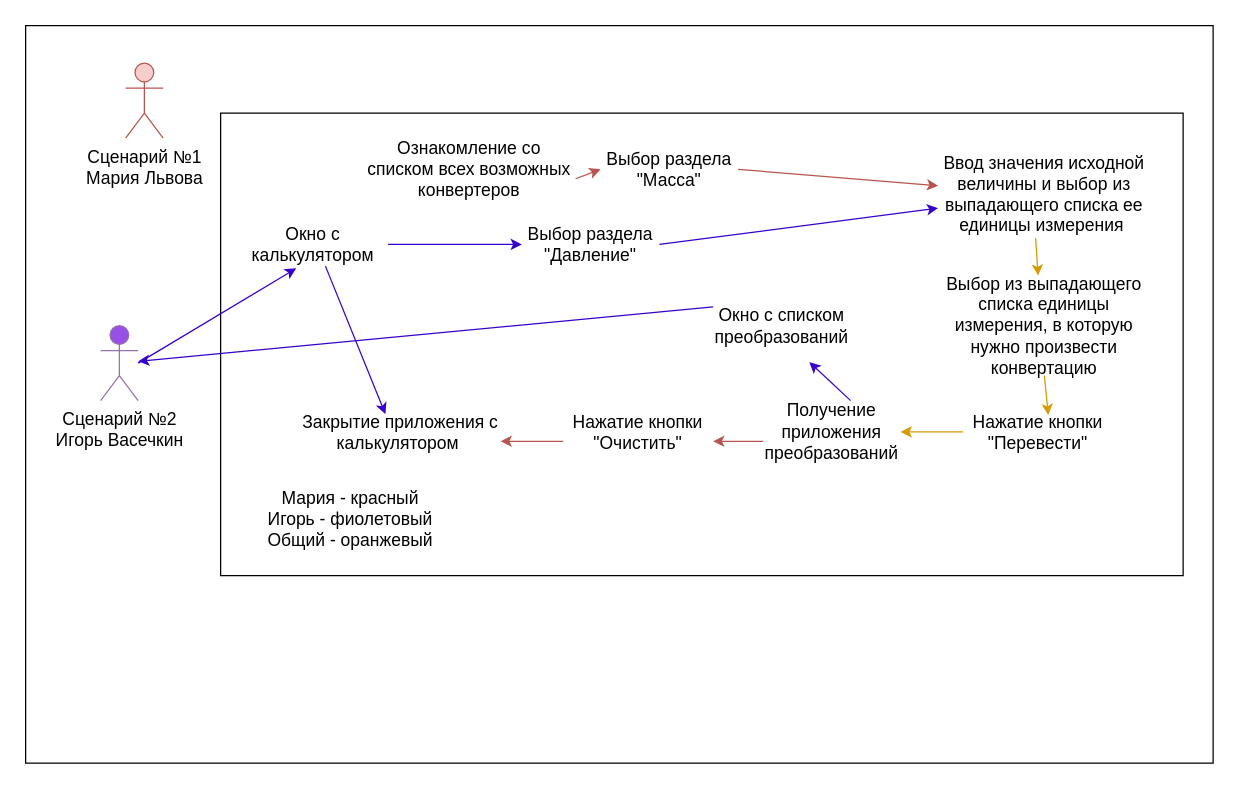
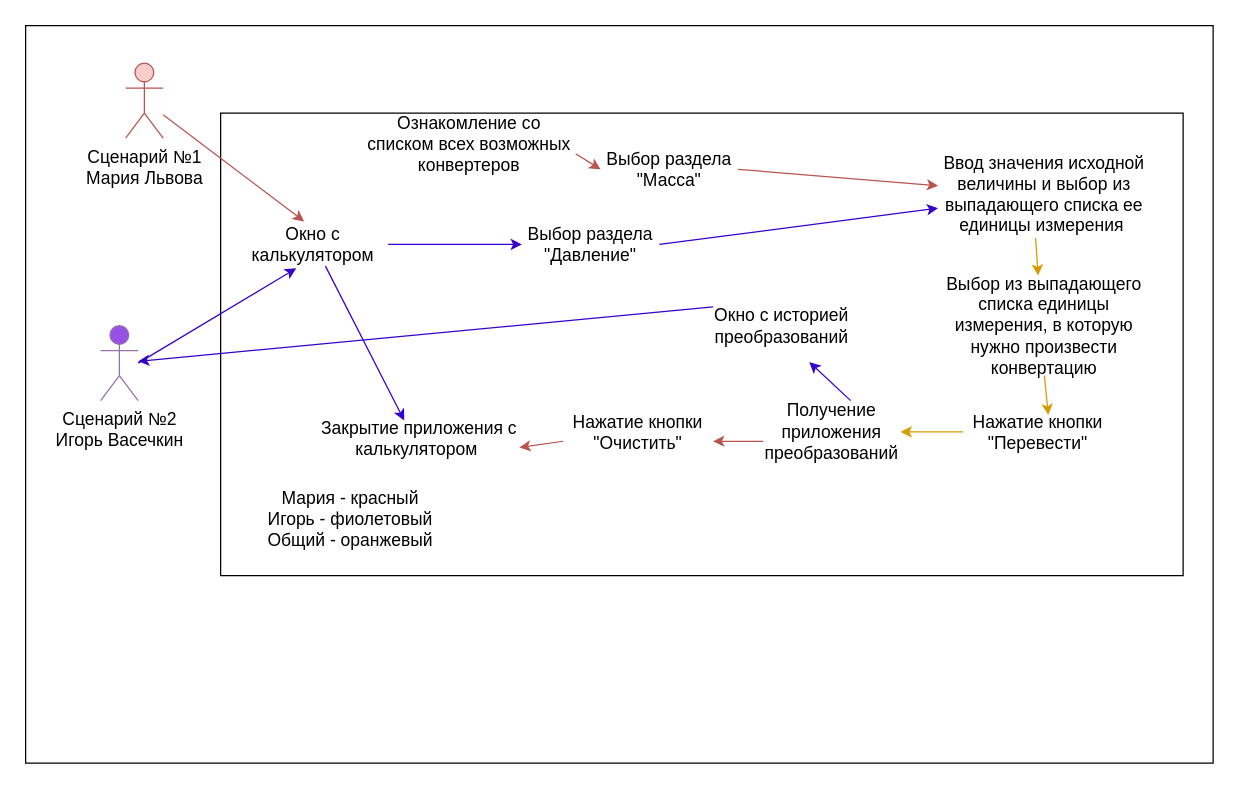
  <mxCell id="0" />
  <mxCell id="1" parent="0" />
  <mxCell id="2" value="" style="rounded=0;whiteSpace=wrap;html=1;" parent="1" vertex="1"><mxGeometry x="20" y="20" width="950" height="590" as="geometry" /></mxCell>
  <mxCell id="3" value="" style="rounded=0;whiteSpace=wrap;html=1;fontSize=14;" parent="1" vertex="1"><mxGeometry x="176" y="90" width="770" height="370" as="geometry" /></mxCell>
  <mxCell id="4" value="&lt;font style=&quot;font-size: 14px;&quot;&gt;Сценарий №1&lt;br style=&quot;border-color: var(--border-color);&quot;&gt;Мария Львова&lt;br&gt;&lt;/font&gt;" style="shape=umlActor;verticalLabelPosition=bottom;verticalAlign=top;html=1;outlineConnect=0;fillColor=#f8cecc;strokeColor=#b85450;" parent="1" vertex="1"><mxGeometry x="100" y="50" width="30" height="60" as="geometry" /></mxCell>
  <mxCell id="5" value="&lt;font style=&quot;font-size: 14px;&quot;&gt;Окно с калькулятором&lt;/font&gt;" style="text;html=1;strokeColor=none;fillColor=none;align=center;verticalAlign=middle;whiteSpace=wrap;rounded=0;" parent="1" vertex="1"><mxGeometry x="190" y="180" width="120" height="30" as="geometry" /></mxCell>
+ <mxCell id="6" value="" style="endArrow=classic;html=1;rounded=0;entryX=0.44;entryY=-0.113;entryDx=0;entryDy=0;entryPerimeter=0;strokeColor=#b85450;fillColor=#f8cecc;" parent="1" source="4" target="5" edge="1"><mxGeometry width="50" height="50" relative="1" as="geometry"><mxPoint x="430" y="330" as="sourcePoint" /><mxPoint x="480" y="280" as="targetPoint" /></mxGeometry></mxCell>
  <mxCell id="7" value="" style="endArrow=classic;html=1;rounded=0;entryX=0.387;entryY=1.14;entryDx=0;entryDy=0;entryPerimeter=0;strokeColor=#3700CC;fillColor=#6a00ff;" parent="1" target="5" edge="1"><mxGeometry width="50" height="50" relative="1" as="geometry"><mxPoint x="110" y="290" as="sourcePoint" /><mxPoint x="480" y="280" as="targetPoint" /></mxGeometry></mxCell>
- <mxCell id="8" value="&lt;font style=&quot;font-size: 14px;&quot;&gt;Ознакомление со списком всех возможных конвертеров&lt;/font&gt;" style="text;html=1;strokeColor=none;fillColor=none;align=center;verticalAlign=middle;whiteSpace=wrap;rounded=0;" parent="1" vertex="1"><mxGeometry x="290" y="120" width="170" height="30" as="geometry" /></mxCell>
- <mxCell id="9" value="Закрытие приложения с калькулятором&amp;nbsp;" style="text;html=1;strokeColor=none;fillColor=none;align=center;verticalAlign=middle;whiteSpace=wrap;rounded=0;fontSize=14;" parent="1" vertex="1"><mxGeometry x="240" y="330" width="160" height="30" as="geometry" /></mxCell>
+ <mxCell id="8" value="&lt;font style=&quot;font-size: 14px;&quot;&gt;Ознакомление со списком всех возможных конвертеров&lt;/font&gt;" style="text;html=1;strokeColor=none;fillColor=none;align=center;verticalAlign=middle;whiteSpace=wrap;rounded=0;" parent="1" vertex="1"><mxGeometry x="290" y="100" width="170" height="30" as="geometry" /></mxCell>
+ <mxCell id="9" value="Закрытие приложения с калькулятором&amp;nbsp;" style="text;html=1;strokeColor=none;fillColor=none;align=center;verticalAlign=middle;whiteSpace=wrap;rounded=0;fontSize=14;" parent="1" vertex="1"><mxGeometry x="255" y="335" width="160" height="30" as="geometry" /></mxCell>
  <mxCell id="10" value="" style="endArrow=classic;html=1;rounded=0;strokeColor=#b85450;fontSize=14;entryX=0;entryY=0.5;entryDx=0;entryDy=0;exitX=1;exitY=0.75;exitDx=0;exitDy=0;fillColor=#f8cecc;" parent="1" source="8" target="13" edge="1"><mxGeometry width="50" height="50" relative="1" as="geometry"><mxPoint x="510" y="190" as="sourcePoint" /><mxPoint x="550" y="156.5" as="targetPoint" /></mxGeometry></mxCell>
  <mxCell id="11" value="Нажатие кнопки &quot;Очистить&quot;" style="text;html=1;strokeColor=none;fillColor=none;align=center;verticalAlign=middle;whiteSpace=wrap;rounded=0;fontSize=14;" parent="1" vertex="1"><mxGeometry x="450" y="330" width="120" height="30" as="geometry" /></mxCell>
  <mxCell id="12" value="" style="endArrow=classic;html=1;rounded=0;strokeColor=#3700CC;fontSize=14;entryX=0;entryY=0.5;entryDx=0;entryDy=0;fillColor=#6a00ff;" parent="1" source="5" target="20" edge="1"><mxGeometry width="50" height="50" relative="1" as="geometry"><mxPoint x="420" y="290" as="sourcePoint" /><mxPoint x="400" y="210" as="targetPoint" /></mxGeometry></mxCell>
  <mxCell id="13" value="&lt;font style=&quot;font-size: 14px;&quot;&gt;Выбор раздела &quot;Масса&quot;&lt;/font&gt;" style="text;html=1;strokeColor=none;fillColor=none;align=center;verticalAlign=middle;whiteSpace=wrap;rounded=0;" parent="1" vertex="1"><mxGeometry x="480" y="120" width="110" height="30" as="geometry" /></mxCell>
  <mxCell id="14" value="&lt;font style=&quot;font-size: 14px;&quot;&gt;Ввод значения исходной величины и выбор из выпадающего списка ее единицы измерения&amp;nbsp;&lt;/font&gt;" style="text;html=1;strokeColor=none;fillColor=none;align=center;verticalAlign=middle;whiteSpace=wrap;rounded=0;" parent="1" vertex="1"><mxGeometry x="750" y="120" width="170" height="70" as="geometry" /></mxCell>
  <mxCell id="15" value="&lt;font style=&quot;font-size: 14px;&quot;&gt;Выбор из выпадающего списка единицы измерения, в которую нужно произвести конвертацию&lt;/font&gt;" style="text;html=1;strokeColor=none;fillColor=none;align=center;verticalAlign=middle;whiteSpace=wrap;rounded=0;" parent="1" vertex="1"><mxGeometry x="750" y="220" width="170" height="80" as="geometry" /></mxCell>
  <mxCell id="16" value="&lt;font style=&quot;font-size: 14px;&quot;&gt;Нажатие кнопки &quot;Перевести&quot;&lt;/font&gt;" style="text;html=1;strokeColor=none;fillColor=none;align=center;verticalAlign=middle;whiteSpace=wrap;rounded=0;" parent="1" vertex="1"><mxGeometry x="770" y="330" width="120" height="30" as="geometry" /></mxCell>
  <mxCell id="17" value="" style="endArrow=classic;html=1;rounded=0;fillColor=#f8cecc;strokeColor=#b85450;exitX=1;exitY=0.5;exitDx=0;exitDy=0;" parent="1" source="13" edge="1" target="14"><mxGeometry width="50" height="50" relative="1" as="geometry"><mxPoint x="440" y="280" as="sourcePoint" /><mxPoint x="610" y="135" as="targetPoint" /></mxGeometry></mxCell>
  <mxCell id="18" value="" style="endArrow=classic;html=1;rounded=0;exitX=0.5;exitY=1;exitDx=0;exitDy=0;fillColor=#ffe6cc;strokeColor=#d79b00;entryX=0.568;entryY=0.053;entryDx=0;entryDy=0;entryPerimeter=0;" parent="1" source="15" edge="1" target="16"><mxGeometry width="50" height="50" relative="1" as="geometry"><mxPoint x="440" y="280" as="sourcePoint" /><mxPoint x="850" y="330" as="targetPoint" /></mxGeometry></mxCell>
  <mxCell id="19" value="" style="endArrow=classic;html=1;rounded=0;exitX=0;exitY=0.75;exitDx=0;exitDy=0;entryX=1;entryY=0.75;entryDx=0;entryDy=0;fillColor=#f8cecc;strokeColor=#b85450;" parent="1" source="11" target="9" edge="1"><mxGeometry width="50" height="50" relative="1" as="geometry"><mxPoint x="440" y="280" as="sourcePoint" /><mxPoint x="490" y="230" as="targetPoint" /></mxGeometry></mxCell>
  <mxCell id="20" value="&lt;font style=&quot;font-size: 14px;&quot;&gt;Выбор раздела &quot;Давление&quot;&lt;/font&gt;" style="text;html=1;strokeColor=none;fillColor=none;align=center;verticalAlign=middle;whiteSpace=wrap;rounded=0;" parent="1" vertex="1"><mxGeometry x="417" y="180" width="110" height="30" as="geometry" /></mxCell>
  <mxCell id="21" value="" style="endArrow=classic;html=1;rounded=0;exitX=1;exitY=0.5;exitDx=0;exitDy=0;fillColor=#6a00ff;strokeColor=#3700CC;" parent="1" source="20" target="14" edge="1"><mxGeometry width="50" height="50" relative="1" as="geometry"><mxPoint x="440" y="280" as="sourcePoint" /><mxPoint x="490" y="230" as="targetPoint" /></mxGeometry></mxCell>
  <mxCell id="22" value="" style="endArrow=classic;html=1;rounded=0;fillColor=#ffe6cc;strokeColor=#d79b00;" parent="1" edge="1"><mxGeometry width="50" height="50" relative="1" as="geometry"><mxPoint x="828" y="190" as="sourcePoint" /><mxPoint y="220" as="targetPoint" x="830" /></mxGeometry></mxCell>
  <mxCell id="23" value="&lt;font style=&quot;font-size: 14px;&quot;&gt;Получение приложения преобразований&lt;/font&gt;" style="text;html=1;strokeColor=none;fillColor=none;align=center;verticalAlign=middle;whiteSpace=wrap;rounded=0;" parent="1" vertex="1"><mxGeometry x="610" y="330" width="110" height="30" as="geometry" /></mxCell>
  <mxCell id="24" value="" style="endArrow=classic;html=1;rounded=0;exitX=0;exitY=0.75;exitDx=0;exitDy=0;entryX=1;entryY=0.75;entryDx=0;entryDy=0;fillColor=#f8cecc;strokeColor=#b85450;" parent="1" source="23" target="11" edge="1"><mxGeometry width="50" height="50" relative="1" as="geometry"><mxPoint x="440" y="280" as="sourcePoint" /><mxPoint x="490" y="230" as="targetPoint" /></mxGeometry></mxCell>
- <mxCell id="25" value="&lt;font style=&quot;font-size: 14px;&quot;&gt;Окно с списком преобразований&lt;/font&gt;" style="text;html=1;strokeColor=none;fillColor=none;align=center;verticalAlign=middle;whiteSpace=wrap;rounded=0;" parent="1" vertex="1"><mxGeometry x="570" y="230" width="110" height="60" as="geometry" /></mxCell>
+ <mxCell id="25" value="&lt;font style=&quot;font-size: 14px;&quot;&gt;Окно с историей преобразований&lt;/font&gt;" style="text;html=1;strokeColor=none;fillColor=none;align=center;verticalAlign=middle;whiteSpace=wrap;rounded=0;" parent="1" vertex="1"><mxGeometry x="570" y="230" width="110" height="60" as="geometry" /></mxCell>
  <mxCell id="26" value="" style="endArrow=classic;html=1;rounded=0;entryX=1;entryY=0.5;entryDx=0;entryDy=0;fillColor=#ffe6cc;strokeColor=#d79b00;exitX=0;exitY=0.5;exitDx=0;exitDy=0;" parent="1" target="23" edge="1" source="16"><mxGeometry width="50" height="50" relative="1" as="geometry"><mxPoint x="770" y="338" as="sourcePoint" /><mxPoint x="490" y="220" as="targetPoint" /></mxGeometry></mxCell>
  <mxCell id="27" value="" style="endArrow=classic;html=1;rounded=0;entryX=0.7;entryY=0.987;entryDx=0;entryDy=0;entryPerimeter=0;fillColor=#6a00ff;strokeColor=#3700CC;" parent="1" target="25" edge="1"><mxGeometry width="50" height="50" relative="1" as="geometry"><mxPoint x="680" y="320" as="sourcePoint" /><mxPoint x="490" y="220" as="targetPoint" /></mxGeometry></mxCell>
  <mxCell id="28" value="" style="endArrow=classic;html=1;rounded=0;exitX=0;exitY=0.25;exitDx=0;exitDy=0;fillColor=#6a00ff;strokeColor=#3700CC;" parent="1" source="25" target="30" edge="1"><mxGeometry width="50" height="50" relative="1" as="geometry"><mxPoint x="440" y="270" as="sourcePoint" /><mxPoint x="490" y="220" as="targetPoint" /></mxGeometry></mxCell>
  <mxCell id="29" value="" style="endArrow=classic;html=1;rounded=0;exitX=0.582;exitY=1.08;exitDx=0;exitDy=0;exitPerimeter=0;entryX=0.424;entryY=0.027;entryDx=0;entryDy=0;entryPerimeter=0;fillColor=#6a00ff;strokeColor=#3700CC;" parent="1" source="5" target="9" edge="1"><mxGeometry width="50" height="50" relative="1" as="geometry"><mxPoint x="440" y="270" as="sourcePoint" /><mxPoint x="490" y="220" as="targetPoint" /></mxGeometry></mxCell>
  <mxCell id="30" value="Сценарий №2&lt;br&gt;Игорь Васечкин" style="shape=umlActor;verticalLabelPosition=bottom;verticalAlign=top;html=1;outlineConnect=0;fontSize=14;fillColor=#9751E7;strokeColor=#9673a6;" parent="1" vertex="1"><mxGeometry x="80" y="260" width="30" height="60" as="geometry" /></mxCell>
  <mxCell id="31" value="&lt;font style=&quot;font-size: 14px;&quot;&gt;Мария - красный&lt;br&gt;Игорь - фиолетовый&lt;br&gt;Общий - оранжевый&lt;/font&gt;" style="text;html=1;strokeColor=none;fillColor=none;align=center;verticalAlign=middle;whiteSpace=wrap;rounded=0;" vertex="1" parent="1"><mxGeometry x="190" y="400" width="180" height="30" as="geometry" /></mxCell>
